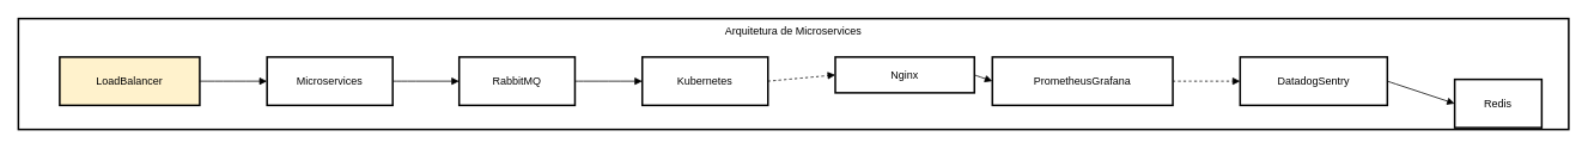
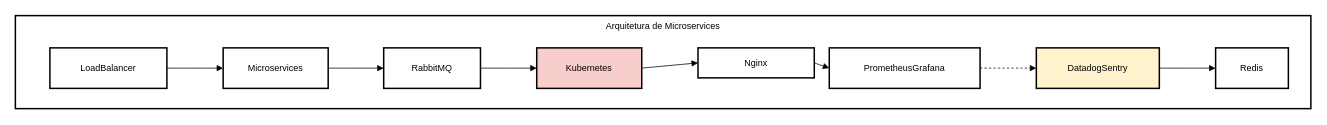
  <mxCell id="0" />
  <mxCell id="1" parent="0" />
  <mxCell id="2" value="Arquitetura de Microservices" style="whiteSpace=wrap;strokeWidth=2;verticalAlign=top;" vertex="1" parent="1"><mxGeometry x="20" y="20" width="1727" height="124" as="geometry" /></mxCell>
- <mxCell id="3" value="LoadBalancer" style="whiteSpace=wrap;strokeWidth=2;fillColor=#fff2cc;" vertex="1" parent="2"><mxGeometry x="46" y="43" width="156" height="54" as="geometry" /></mxCell>
+ <mxCell id="3" value="LoadBalancer" style="whiteSpace=wrap;strokeWidth=2;" vertex="1" parent="2"><mxGeometry x="46" y="43" width="156" height="54" as="geometry" /></mxCell>
  <mxCell id="4" value="Microservices" style="whiteSpace=wrap;strokeWidth=2;" vertex="1" parent="2"><mxGeometry x="277" y="43" width="140" height="54" as="geometry" /></mxCell>
  <mxCell id="5" value="RabbitMQ" style="whiteSpace=wrap;strokeWidth=2;" vertex="1" parent="2"><mxGeometry x="491" y="43" width="129" height="54" as="geometry" /></mxCell>
- <mxCell id="6" value="Kubernetes" style="whiteSpace=wrap;strokeWidth=2;" vertex="1" parent="2"><mxGeometry x="695" y="43" width="140" height="54" as="geometry" /></mxCell>
+ <mxCell id="6" value="Kubernetes" style="whiteSpace=wrap;strokeWidth=2;fillColor=#f8cecc;" vertex="1" parent="2"><mxGeometry x="695" y="43" width="140" height="54" as="geometry" /></mxCell>
  <mxCell id="7" value="Nginx" style="whiteSpace=wrap;strokeWidth=2;" vertex="1" parent="2"><mxGeometry x="910" y="43" width="155" height="40" as="geometry" /></mxCell>
  <mxCell id="8" value="PrometheusGrafana" style="whiteSpace=wrap;strokeWidth=2;" vertex="1" parent="2"><mxGeometry x="1085" y="43" width="201" height="54" as="geometry" /></mxCell>
- <mxCell id="9" value="DatadogSentry" style="whiteSpace=wrap;strokeWidth=2;" vertex="1" parent="2"><mxGeometry x="1361" y="43" width="164" height="54" as="geometry" /></mxCell>
- <mxCell id="10" value="Redis" style="whiteSpace=wrap;strokeWidth=2;" vertex="1" parent="2"><mxGeometry x="1600" y="68" width="97" height="54" as="geometry" /></mxCell>
+ <mxCell id="9" value="DatadogSentry" style="whiteSpace=wrap;strokeWidth=2;fillColor=#fff2cc;" vertex="1" parent="2"><mxGeometry x="1361" y="43" width="164" height="54" as="geometry" /></mxCell>
+ <mxCell id="10" value="Redis" style="whiteSpace=wrap;strokeWidth=2;" vertex="1" parent="2"><mxGeometry x="1600" y="43" width="97" height="54" as="geometry" /></mxCell>
  <mxCell id="11" value="" style="curved=1;startArrow=none;endArrow=block;exitX=1;exitY=0.5;entryX=0;entryY=0.5;" edge="1" parent="2" source="3" target="4"><mxGeometry relative="1" as="geometry"><Array as="points" /></mxGeometry></mxCell>
  <mxCell id="12" value="" style="curved=1;startArrow=none;endArrow=block;exitX=1;exitY=0.5;entryX=0;entryY=0.5;" edge="1" parent="2" source="4" target="5"><mxGeometry relative="1" as="geometry"><Array as="points" /></mxGeometry></mxCell>
  <mxCell id="13" value="" style="curved=1;startArrow=none;endArrow=block;exitX=1;exitY=0.5;entryX=0;entryY=0.5;" edge="1" parent="2" source="5" target="6"><mxGeometry relative="1" as="geometry"><Array as="points" /></mxGeometry></mxCell>
- <mxCell id="14" value="" style="curved=1;startArrow=none;endArrow=block;exitX=1;exitY=0.5;entryX=0;entryY=0.5;dashed=1;" edge="1" parent="2" source="6" target="7"><mxGeometry relative="1" as="geometry"><Array as="points" /></mxGeometry></mxCell>
+ <mxCell id="14" value="" style="curved=1;startArrow=none;endArrow=block;exitX=1;exitY=0.5;entryX=0;entryY=0.5;" edge="1" parent="2" source="6" target="7"><mxGeometry relative="1" as="geometry"><Array as="points" /></mxGeometry></mxCell>
  <mxCell id="15" value="" style="curved=1;startArrow=none;endArrow=block;exitX=1;exitY=0.5;entryX=0;entryY=0.5;" edge="1" parent="2" source="7" target="8"><mxGeometry relative="1" as="geometry"><Array as="points" /></mxGeometry></mxCell>
  <mxCell id="16" value="" style="curved=1;startArrow=none;endArrow=block;exitX=1;exitY=0.5;entryX=0;entryY=0.5;dashed=1;" edge="1" parent="2" source="8" target="9"><mxGeometry relative="1" as="geometry"><Array as="points" /></mxGeometry></mxCell>
  <mxCell id="17" value="" style="curved=1;startArrow=none;endArrow=block;exitX=1;exitY=0.5;entryX=0;entryY=0.5;" edge="1" parent="2" source="9" target="10"><mxGeometry relative="1" as="geometry"><Array as="points" /></mxGeometry></mxCell>
